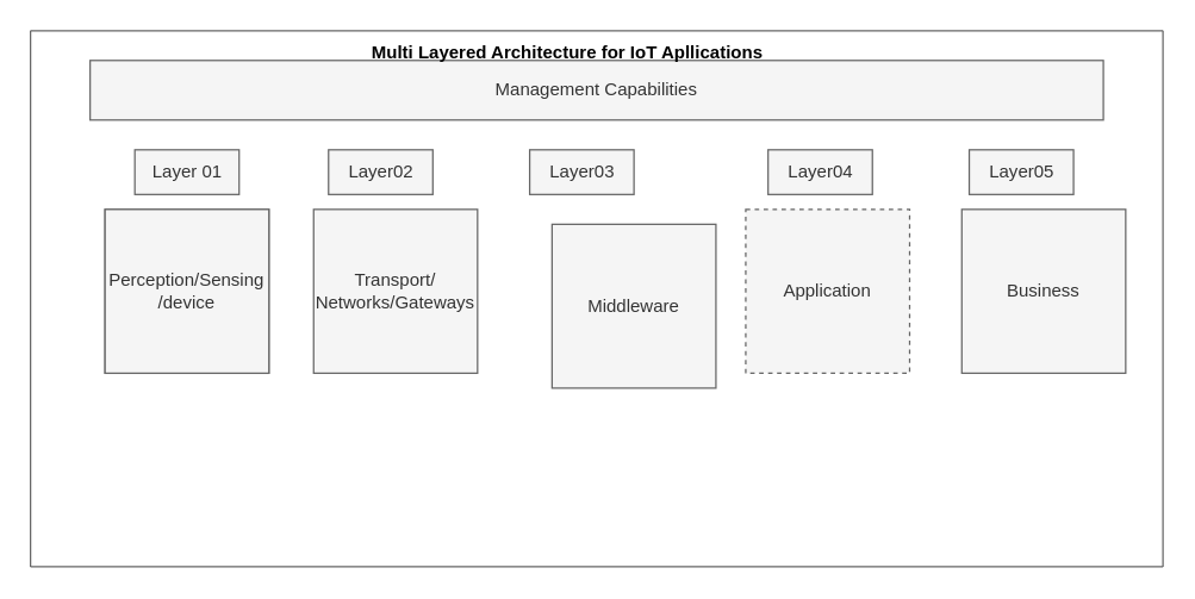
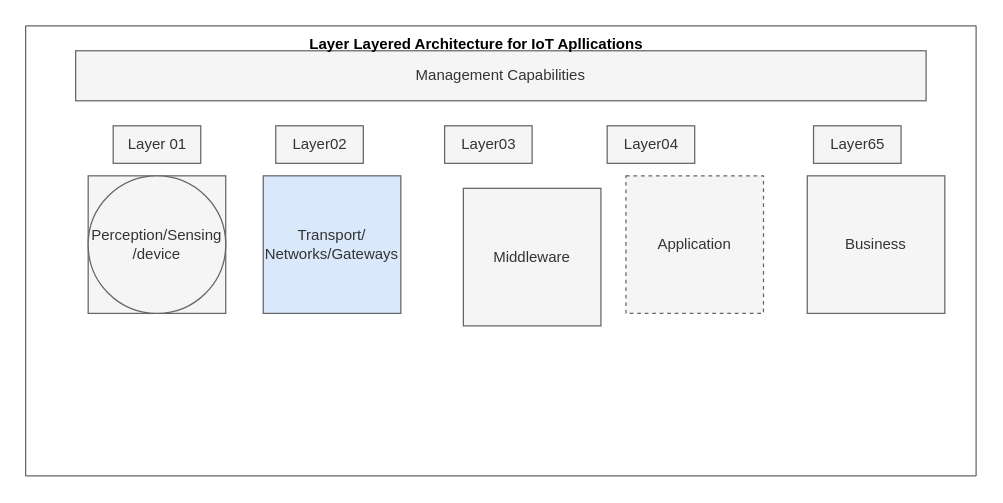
  <mxCell id="0" />
  <mxCell id="1" parent="0" />
  <mxCell id="2" value="Management Capabilities" style="rounded=0;whiteSpace=wrap;html=1;fillColor=#f5f5f5;fontColor=#333333;strokeColor=#666666;" vertex="1" parent="1"><mxGeometry x="60" y="40" width="680" height="40" as="geometry" /></mxCell>
  <mxCell id="3" value="" style="whiteSpace=wrap;html=1;aspect=fixed;fillColor=#f5f5f5;fontColor=#333333;strokeColor=#666666;" vertex="1" parent="1"><mxGeometry x="70" y="140" width="110" height="110" as="geometry" /></mxCell>
- <mxCell id="4" value="Perception/Sensing /device" style="whiteSpace=wrap;html=1;aspect=fixed;fillColor=#f5f5f5;fontColor=#333333;strokeColor=#666666;" vertex="1" parent="1"><mxGeometry x="70" y="140" width="110" height="110" as="geometry" /></mxCell>
- <mxCell id="5" value="Transport/ Networks/Gateways" style="whiteSpace=wrap;html=1;aspect=fixed;fillColor=#f5f5f5;fontColor=#333333;strokeColor=#666666;" vertex="1" parent="1"><mxGeometry x="210" y="140" width="110" height="110" as="geometry" /></mxCell>
+ <mxCell id="4" value="Perception/Sensing /device" style="ellipse;whiteSpace=wrap;html=1;aspect=fixed;fillColor=#f5f5f5;fontColor=#333333;strokeColor=#666666;" vertex="1" parent="1"><mxGeometry x="70" y="140" width="110" height="110" as="geometry" /></mxCell>
+ <mxCell id="5" value="Transport/ Networks/Gateways" style="whiteSpace=wrap;html=1;aspect=fixed;fillColor=#dae8fc;fontColor=#333333;strokeColor=#666666;" vertex="1" parent="1"><mxGeometry x="210" y="140" width="110" height="110" as="geometry" /></mxCell>
  <mxCell id="6" value="Middleware" style="whiteSpace=wrap;html=1;aspect=fixed;fillColor=#f5f5f5;fontColor=#333333;strokeColor=#666666;" vertex="1" parent="1"><mxGeometry x="370" y="150" width="110" height="110" as="geometry" /></mxCell>
  <mxCell id="7" value="Application" style="whiteSpace=wrap;html=1;aspect=fixed;fillColor=#f5f5f5;fontColor=#333333;strokeColor=#666666;dashed=1;" vertex="1" parent="1"><mxGeometry x="500" y="140" width="110" height="110" as="geometry" /></mxCell>
  <mxCell id="8" value="Business" style="whiteSpace=wrap;html=1;aspect=fixed;fillColor=#f5f5f5;fontColor=#333333;strokeColor=#666666;" vertex="1" parent="1"><mxGeometry x="645" y="140" width="110" height="110" as="geometry" /></mxCell>
  <mxCell id="9" value="Layer 01" style="text;html=1;align=center;verticalAlign=middle;resizable=0;points=[];autosize=1;strokeColor=#666666;fillColor=#f5f5f5;fontColor=#333333;" vertex="1" parent="1"><mxGeometry x="90" y="100" width="70" height="30" as="geometry" /></mxCell>
  <mxCell id="10" value="Layer02" style="text;html=1;align=center;verticalAlign=middle;resizable=0;points=[];autosize=1;strokeColor=#666666;fillColor=#f5f5f5;fontColor=#333333;" vertex="1" parent="1"><mxGeometry x="220" y="100" width="70" height="30" as="geometry" /></mxCell>
  <mxCell id="11" value="Layer03" style="text;html=1;align=center;verticalAlign=middle;resizable=0;points=[];autosize=1;strokeColor=#666666;fillColor=#f5f5f5;fontColor=#333333;" vertex="1" parent="1"><mxGeometry x="355" y="100" width="70" height="30" as="geometry" /></mxCell>
- <mxCell id="12" value="Layer04" style="text;html=1;align=center;verticalAlign=middle;resizable=0;points=[];autosize=1;strokeColor=#666666;fillColor=#f5f5f5;fontColor=#333333;" vertex="1" parent="1"><mxGeometry x="515" y="100" width="70" height="30" as="geometry" /></mxCell>
- <mxCell id="13" value="Layer05" style="text;html=1;align=center;verticalAlign=middle;resizable=0;points=[];autosize=1;strokeColor=#666666;fillColor=#f5f5f5;fontColor=#333333;" vertex="1" parent="1"><mxGeometry x="650" y="100" width="70" height="30" as="geometry" /></mxCell>
+ <mxCell id="12" value="Layer04" style="text;html=1;align=center;verticalAlign=middle;resizable=0;points=[];autosize=1;strokeColor=#666666;fillColor=#f5f5f5;fontColor=#333333;" vertex="1" parent="1"><mxGeometry x="485" y="100" width="70" height="30" as="geometry" /></mxCell>
+ <mxCell id="13" value="Layer65" style="text;html=1;align=center;verticalAlign=middle;resizable=0;points=[];autosize=1;strokeColor=#666666;fillColor=#f5f5f5;fontColor=#333333;" vertex="1" parent="1"><mxGeometry x="650" y="100" width="70" height="30" as="geometry" /></mxCell>
  <mxCell id="14" value="" style="endArrow=none;html=1;rounded=0;fillColor=#f5f5f5;strokeColor=#666666;" edge="1" parent="1"><mxGeometry width="50" height="50" relative="1" as="geometry"><mxPoint x="20" y="380" as="sourcePoint" /><mxPoint x="20" y="20" as="targetPoint" /></mxGeometry></mxCell>
  <mxCell id="15" value="" style="endArrow=none;html=1;rounded=0;fillColor=#f5f5f5;strokeColor=#666666;" edge="1" parent="1"><mxGeometry width="50" height="50" relative="1" as="geometry"><mxPoint x="20" y="380" as="sourcePoint" /><mxPoint x="780" y="380" as="targetPoint" /></mxGeometry></mxCell>
  <mxCell id="16" value="" style="endArrow=none;html=1;rounded=0;fillColor=#f5f5f5;strokeColor=#666666;" edge="1" parent="1"><mxGeometry width="50" height="50" relative="1" as="geometry"><mxPoint x="20" y="20" as="sourcePoint" /><mxPoint x="780" y="20" as="targetPoint" /></mxGeometry></mxCell>
  <mxCell id="17" value="" style="endArrow=none;html=1;rounded=0;fillColor=#f5f5f5;strokeColor=#666666;" edge="1" parent="1"><mxGeometry width="50" height="50" relative="1" as="geometry"><mxPoint x="780" y="380" as="sourcePoint" /><mxPoint x="780" y="20" as="targetPoint" /></mxGeometry></mxCell>
- <mxCell id="18" value="&lt;b&gt;Multi Layered Architecture for IoT Apllications&lt;/b&gt;" style="text;html=1;align=center;verticalAlign=middle;resizable=0;points=[];autosize=1;strokeColor=none;fillColor=none;" vertex="1" parent="1"><mxGeometry x="235" y="20" width="290" height="30" as="geometry" /></mxCell>
+ <mxCell id="18" value="&lt;b&gt;Layer Layered Architecture for IoT Apllications&lt;/b&gt;" style="text;html=1;align=center;verticalAlign=middle;resizable=0;points=[];autosize=1;strokeColor=none;fillColor=none;" vertex="1" parent="1"><mxGeometry x="235" y="20" width="290" height="30" as="geometry" /></mxCell>
